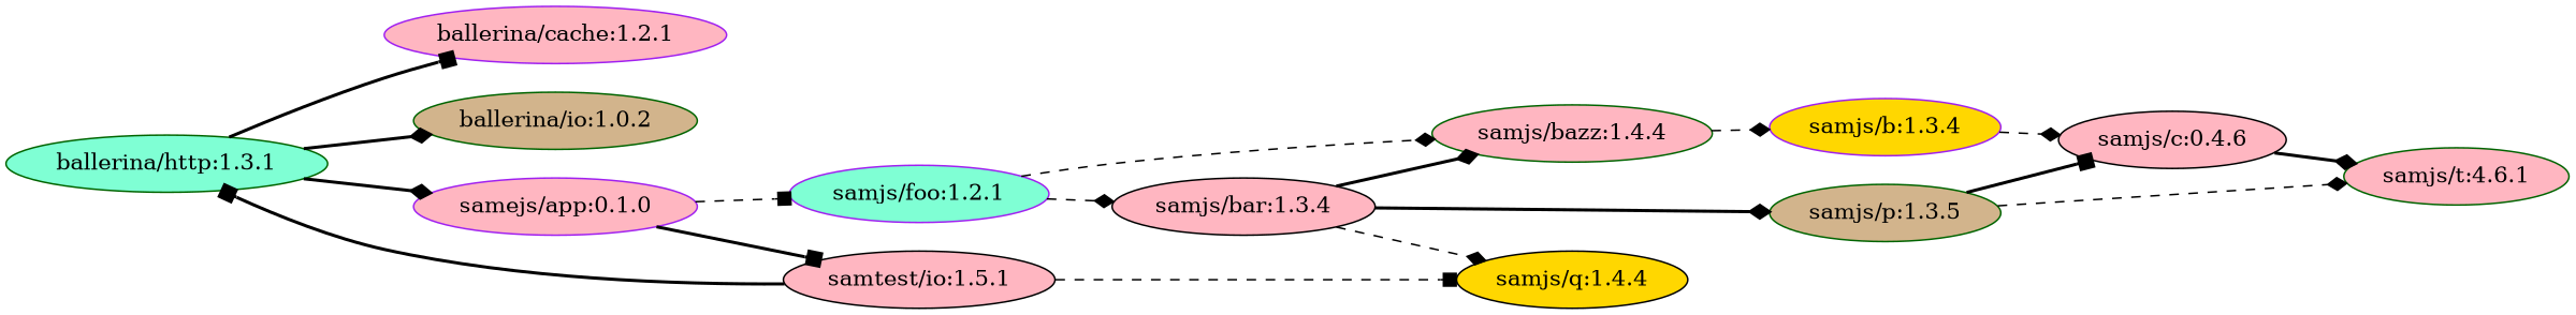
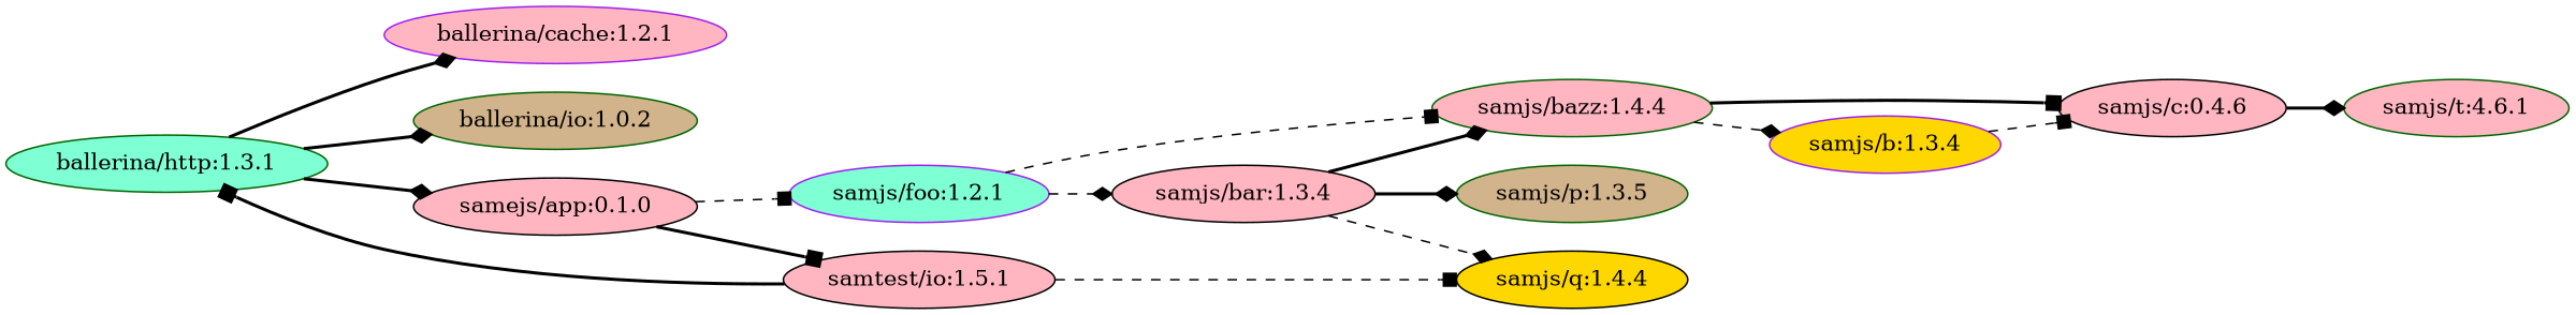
  digraph {
    rankdir=LR
    node [color=darkgreen fillcolor=lightpink style=filled]
    edge [arrowhead=diamond style=bold]
    "ballerina/http:1.3.1" [fillcolor=aquamarine]
    "ballerina/cache:1.2.1" [color=purple]
    "ballerina/io:1.0.2" [fillcolor=tan]
-   "samejs/app:0.1.0" [color=purple]
+   "samejs/app:0.1.0" [color=black]
    "samjs/foo:1.2.1" [color=purple fillcolor=aquamarine scope=testOnly]
    "samtest/io:1.5.1" [color=black repo=local]
    "samjs/bar:1.3.4" [color=black scope=testOnly]
    "samjs/bazz:1.4.4" [scope=testOnly]
    "samjs/q:1.4.4" [color=black fillcolor=gold]
    "samjs/p:1.3.5" [fillcolor=tan scope=testOnly]
    "samjs/c:0.4.6" [color=black]
    "samjs/b:1.3.4" [color=purple fillcolor=gold scope=testOnly]
    "samjs/t:4.6.1"
-   "ballerina/http:1.3.1" -> "ballerina/cache:1.2.1" [arrowhead=box]
+   "ballerina/http:1.3.1" -> "ballerina/cache:1.2.1"
    "ballerina/http:1.3.1" -> "ballerina/io:1.0.2"
    "ballerina/http:1.3.1" -> "samejs/app:0.1.0"
    "samejs/app:0.1.0" -> "samjs/foo:1.2.1" [arrowhead=box style=dashed]
    "samejs/app:0.1.0" -> "samtest/io:1.5.1" [arrowhead=box]
    "samjs/foo:1.2.1" -> "samjs/bar:1.3.4" [style=dashed]
-   "samjs/foo:1.2.1" -> "samjs/bazz:1.4.4" [style=dashed]
+   "samjs/foo:1.2.1" -> "samjs/bazz:1.4.4" [arrowhead=box style=dashed]
    "samtest/io:1.5.1" -> "ballerina/http:1.3.1" [arrowhead=box]
    "samtest/io:1.5.1" -> "samjs/q:1.4.4" [arrowhead=box style=dashed]
    "samjs/bar:1.3.4" -> "samjs/bazz:1.4.4"
    "samjs/bar:1.3.4" -> "samjs/q:1.4.4" [style=dashed]
    "samjs/bar:1.3.4" -> "samjs/p:1.3.5"
-   "samjs/p:1.3.5" -> "samjs/c:0.4.6" [arrowhead=box]
+   "samjs/bazz:1.4.4" -> "samjs/c:0.4.6" [arrowhead=box]
    "samjs/bazz:1.4.4" -> "samjs/b:1.3.4" [style=dashed]
-   "samjs/p:1.3.5" -> "samjs/t:4.6.1" [style=dashed]
    "samjs/c:0.4.6" -> "samjs/t:4.6.1"
-   "samjs/b:1.3.4" -> "samjs/c:0.4.6" [style=dashed]
+   "samjs/b:1.3.4" -> "samjs/c:0.4.6" [arrowhead=box style=dashed]
  }
